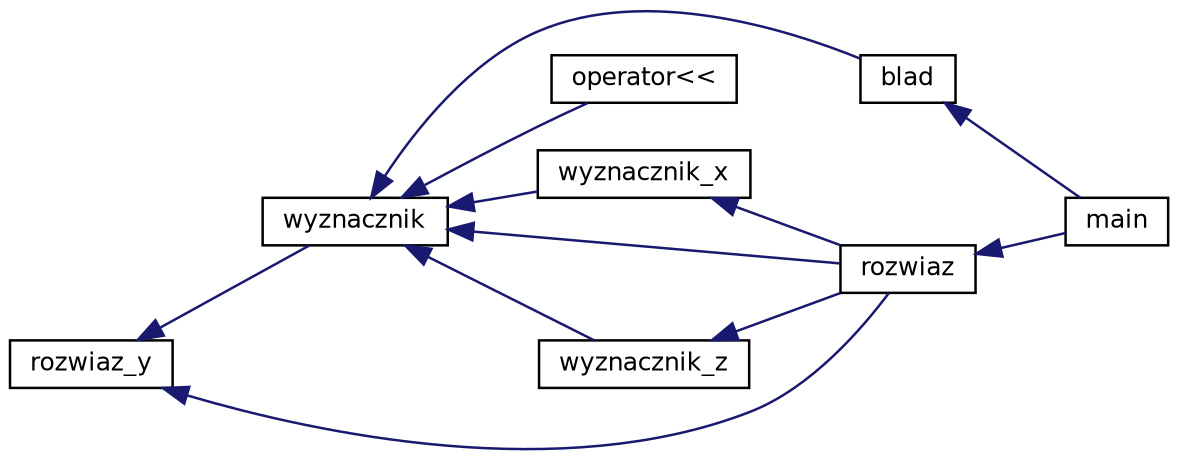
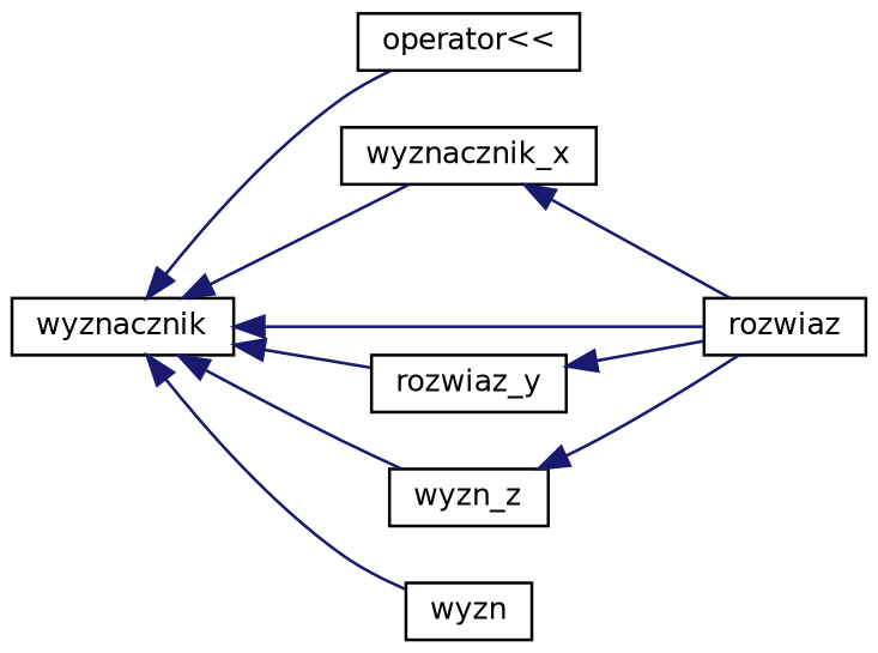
  digraph {
    rankdir=LR
    node [color=black fillcolor=white fontname=Helvetica fontsize=10 shape=record style=filled]
    edge [color=midnightblue dir=back fontname=Helvetica fontsize=10 labelfontname=Helvetica labelfontsize=10 style=solid]
    n1 [height=0.2 label=wyznacznik width=0.4]
    n2 [height=0.2 label="operator\<\<" width=0.4]
    n3 [height=0.2 label=wyznacznik_x width=0.4]
    n4 [height=0.2 label=rozwiaz width=0.4]
    n5 [height=0.2 label=rozwiaz_y width=0.4]
-   n6 [height=0.2 label=wyznacznik_z width=0.4]
-   n7 [height=0.2 label=blad width=0.4]
-   n8 [height=0.2 label=main width=0.4]
+   n6 [height=0.2 label=wyzn_z width=0.4]
+   n7 [height=0.2 label=wyzn width=0.4]
    n1 -> n2
    n1 -> n3
    n1 -> n4
-   n5 -> n1
+   n1 -> n5
    n1 -> n6
    n1 -> n7
    n3 -> n4
-   n4 -> n8
    n5 -> n4
    n6 -> n4
-   n7 -> n8
  }
